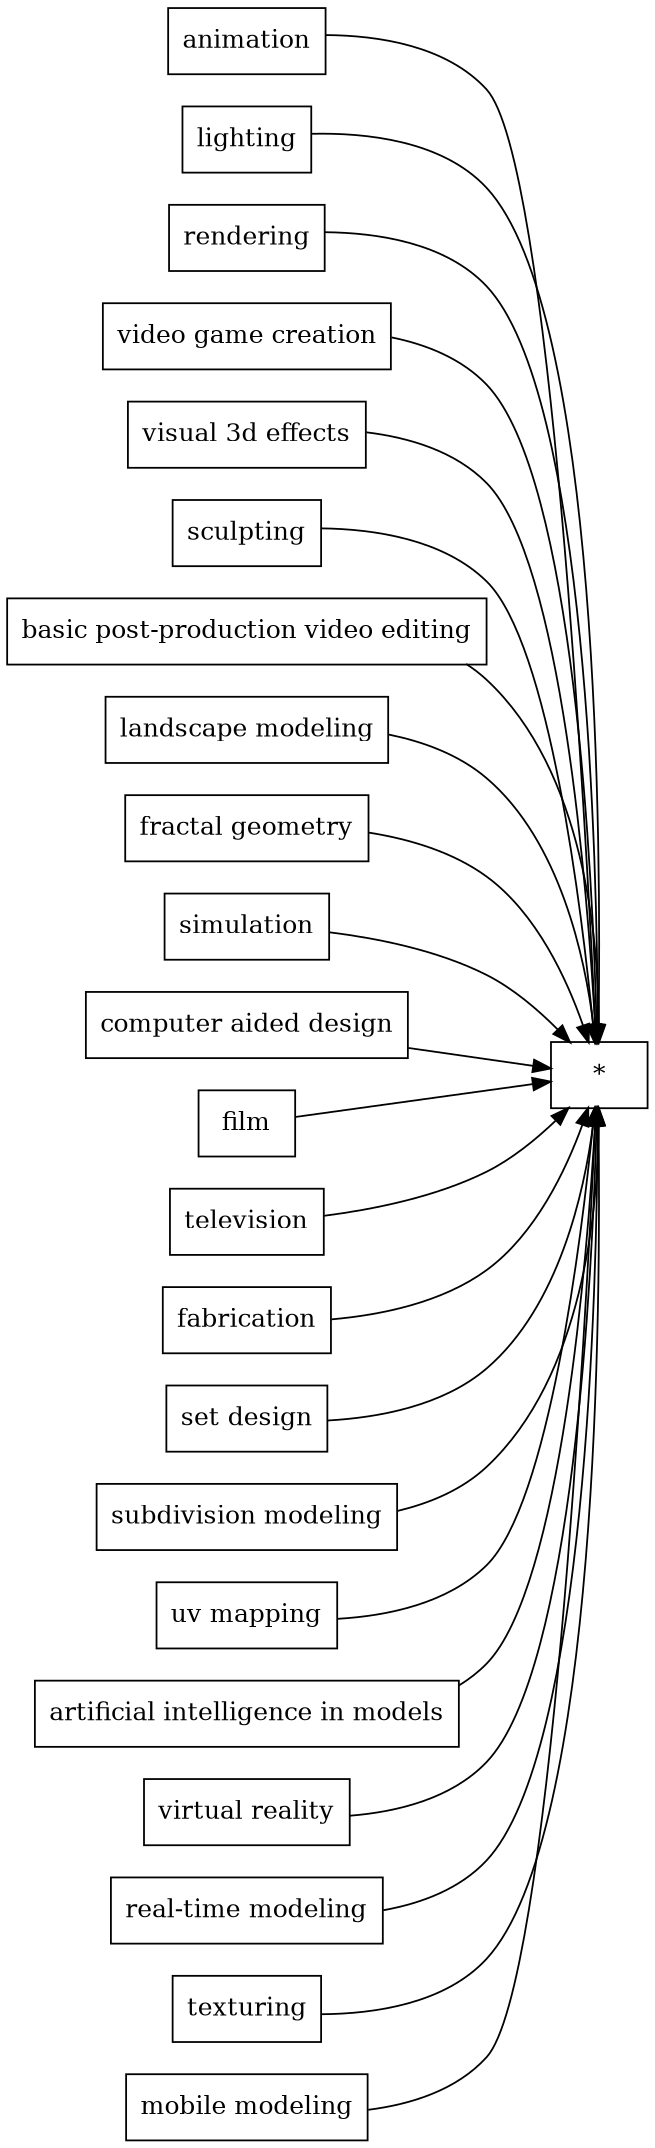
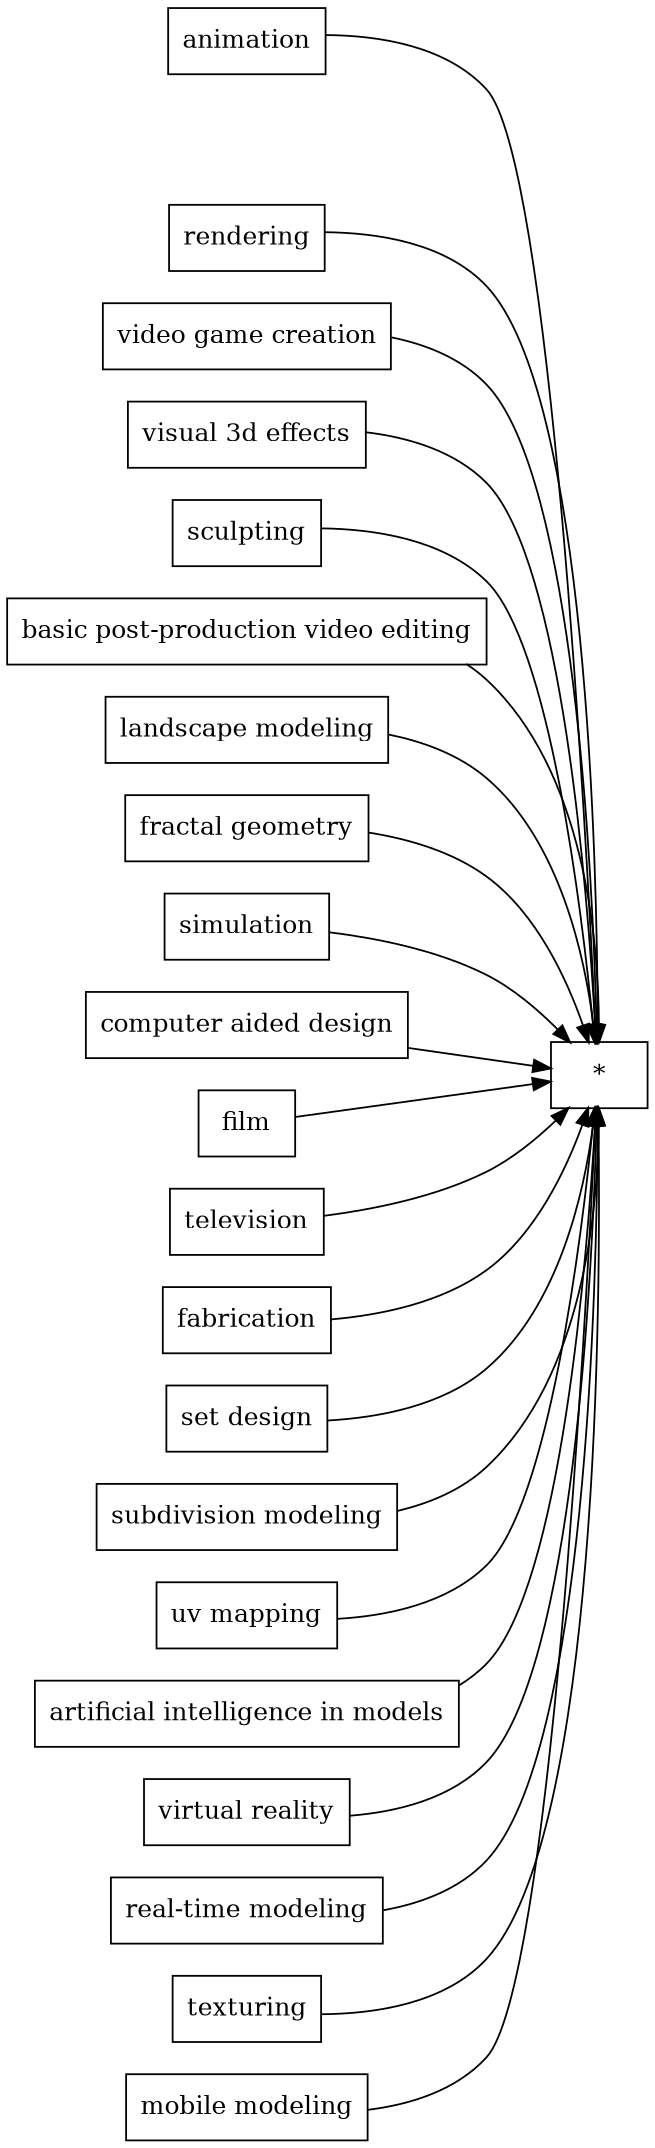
  digraph {
    rankdir=LR
    node [shape=record]
    n1 [label="{*}"]
    n2 [label="{animation}"]
-   n3 [label="{lighting}"]
    n4 [label="{rendering}"]
    n5 [label="{video game creation}"]
    n6 [label="{visual 3d effects}"]
    n7 [label="{sculpting}"]
    n8 [label="{basic post-production video editing}"]
    n9 [label="{landscape modeling}"]
    n10 [label="{fractal geometry}"]
    n11 [label="{simulation}"]
    n12 [label="{computer aided design}"]
    n13 [label="{film}"]
    n14 [label="{television}"]
    n15 [label="{fabrication}"]
    n16 [label="{set design}"]
    n17 [label="{subdivision modeling}"]
    n18 [label="{uv mapping}"]
    n19 [label="{artificial intelligence in models}"]
    n20 [label="{virtual reality}"]
    n21 [label="{real-time modeling}"]
    n22 [label="{texturing}"]
    n23 [label="{mobile modeling}"]
    subgraph sub_1 {
      n1
      n2
-     n3
      n4
      n5
      n6
      n7
      n8
      n9
      n10
      n11
      n12
      n13
      n14
      n15
      n16
      n17
      n18
      n19
      n20
      n21
      n22
      n23
    }
    n2 -> n1
-   n3 -> n1
    n4 -> n1
    n5 -> n1
    n6 -> n1
    n7 -> n1
    n8 -> n1
    n9 -> n1
    n10 -> n1
    n11 -> n1
    n12 -> n1
    n13 -> n1
    n14 -> n1
    n15 -> n1
    n16 -> n1
    n17 -> n1
    n18 -> n1
    n19 -> n1
    n20 -> n1
    n21 -> n1
    n22 -> n1
    n23 -> n1
  }
